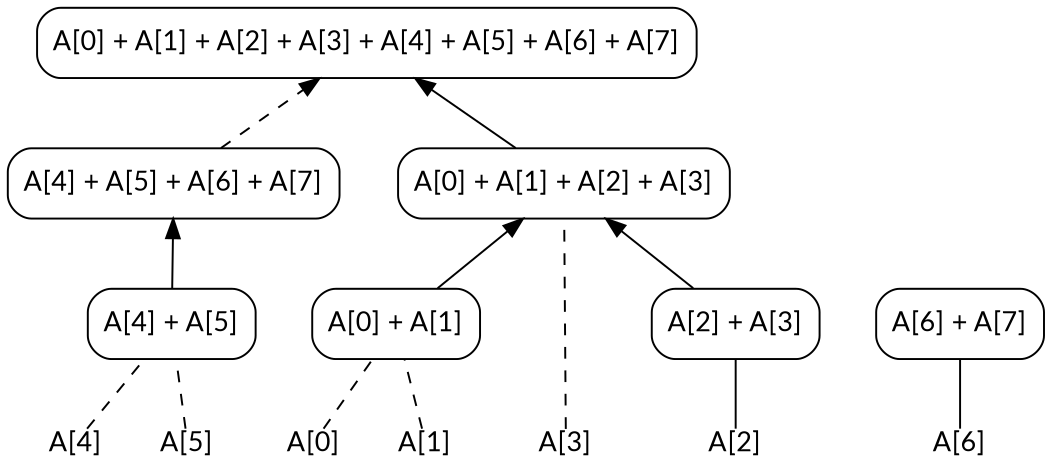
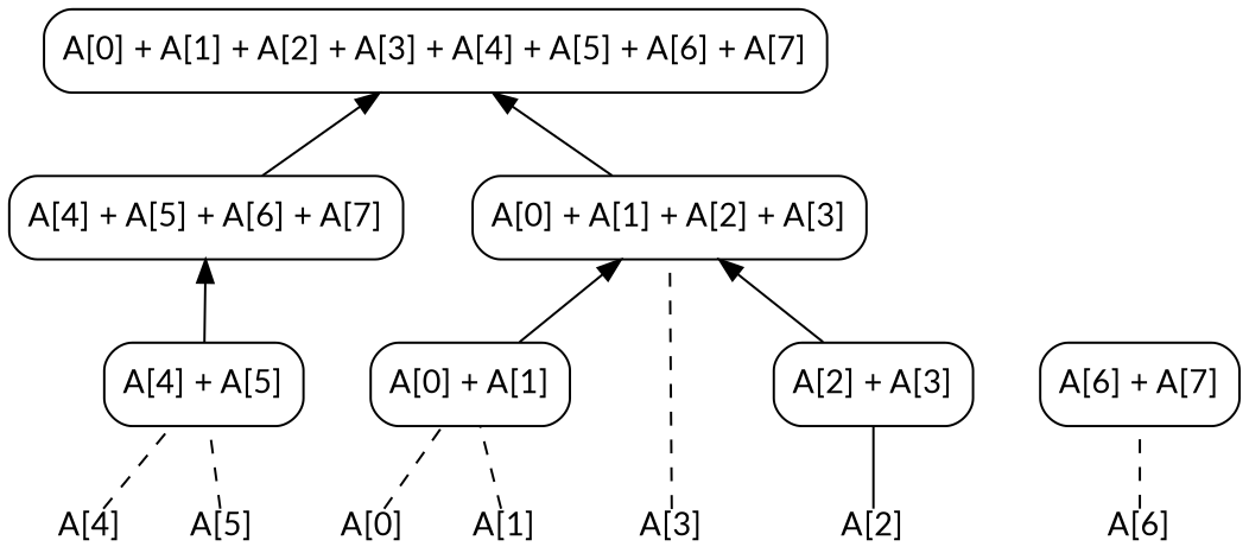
  digraph {
    fontname=Lato
    nodesep=0.4
    rankdir=BT
    ranksep=0.5
    node [fontname=Lato shape=plain style=rounded]
    edge [arrowhead=none fontname=Lato style=dashed]
    n1 [label="A[0]"]
    n2 [label="A[1]"]
    n3 [label="A[2]"]
    n4 [label="A[3]"]
    n5 [label="A[4]"]
    n6 [label="A[5]"]
    n7 [label="A[6]"]
    n8 [label="A[0] + A[1]" shape=box]
    n9 [label="A[2] + A[3]" shape=box]
    n10 [label="A[4] + A[5]" shape=box]
    n11 [label="A[6] + A[7]" shape=box]
    n12 [label="A[0] + A[1] + A[2] + A[3]" shape=box]
    n13 [label="A[4] + A[5] + A[6] + A[7]" shape=box]
    n14 [label="A[0] + A[1] + A[2] + A[3] + A[4] + A[5] + A[6] + A[7]" shape=box]
    subgraph sub_1 {
      rank=same
      n1
      n2
      n3
      n4
      n5
      n6
      n7
    }
    subgraph sub_2 {
      rank=same
      n8
      n9
      n10
      n11
    }
    subgraph sub_3 {
      rank=same
      n12
      n13
    }
    subgraph sub_4 {
      rank=max
      n14
    }
    subgraph sub_5 {
      rank=min
      n1
      n2
      n3
      n4
      n5
      n6
      n7
    }
    n1 -> n8
    n2 -> n8
    n3 -> n9 [style=solid]
    n4 -> n12
    n5 -> n10
    n6 -> n10
-   n7 -> n11 [style=solid]
+   n7 -> n11
    n8 -> n12 [arrowhead="" style=""]
    n9 -> n12 [arrowhead="" style=""]
    n10 -> n13 [arrowhead="" style=""]
    n12 -> n14 [arrowhead="" style=""]
-   n13 -> n14 [arrowhead=""]
+   n13 -> n14 [arrowhead="" style=""]
  }
